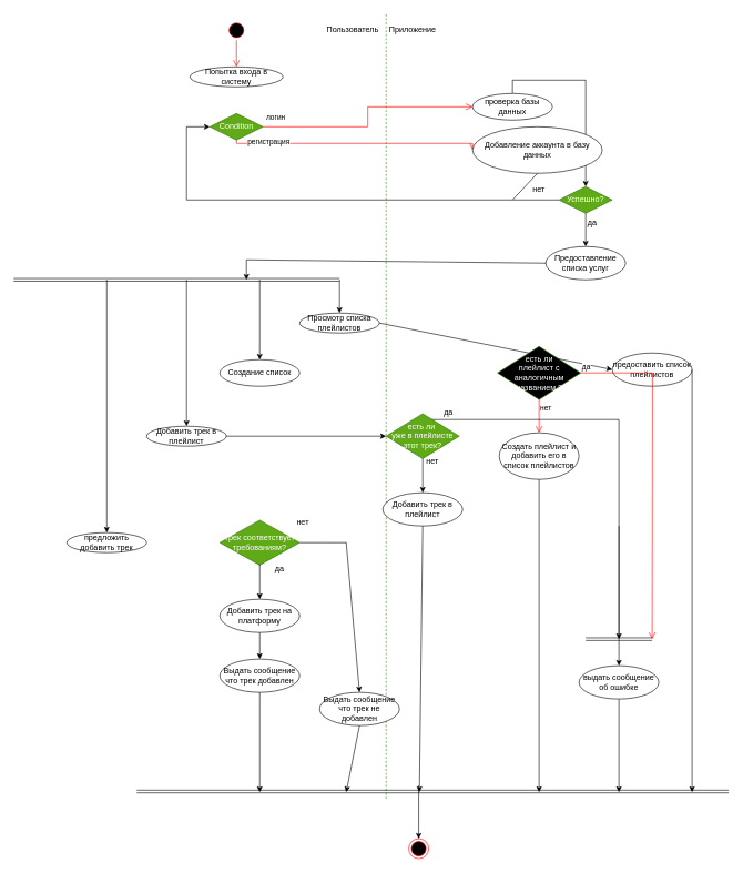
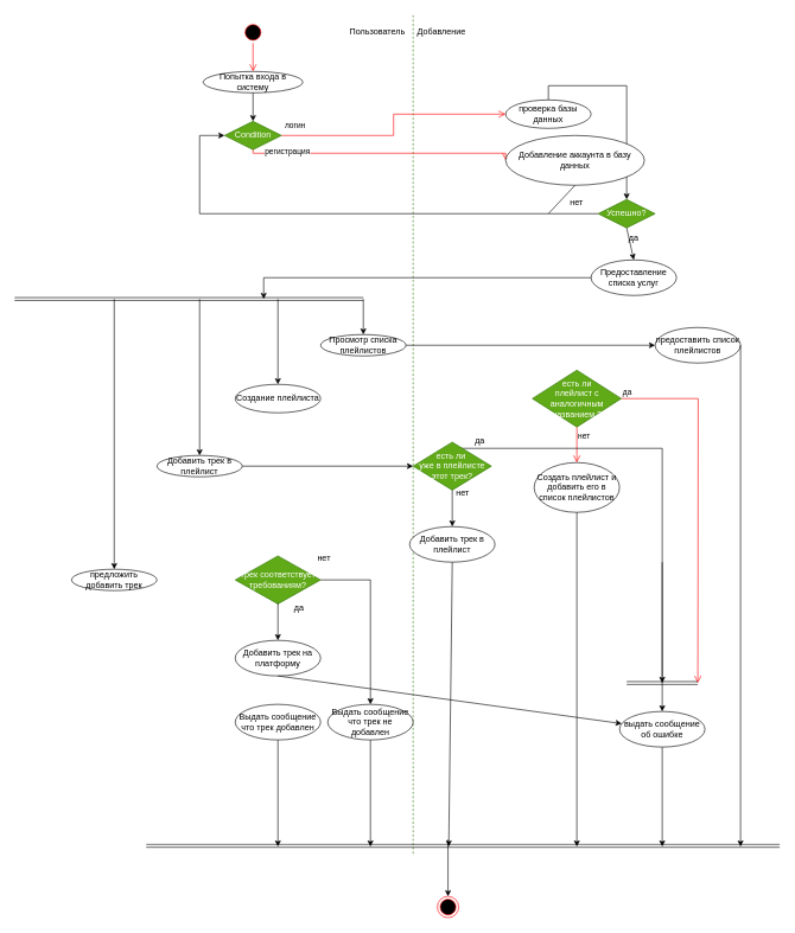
  <mxCell id="0" />
  <mxCell id="1" parent="0" />
  <mxCell id="2" value="" style="endArrow=none;dashed=1;html=1;rounded=0;fillColor=#60a917;strokeColor=#2D7600;" parent="1" edge="1"><mxGeometry width="50" height="50" relative="1" as="geometry"><mxPoint x="580" y="1200" as="sourcePoint" /><mxPoint x="580" as="targetPoint" y="20" /></mxGeometry></mxCell>
  <mxCell id="3" value="Пользователь" style="text;html=1;strokeColor=none;fillColor=none;align=center;verticalAlign=middle;whiteSpace=wrap;rounded=0;" parent="1" vertex="1"><mxGeometry x="500" y="30" width="60" height="30" as="geometry" /></mxCell>
- <mxCell id="4" value="Приложение" style="text;html=1;strokeColor=none;fillColor=none;align=center;verticalAlign=middle;whiteSpace=wrap;rounded=0;" parent="1" vertex="1"><mxGeometry x="590" y="30" width="60" height="30" as="geometry" /></mxCell>
+ <mxCell id="4" value="Добавление" style="text;html=1;strokeColor=none;fillColor=none;align=center;verticalAlign=middle;whiteSpace=wrap;rounded=0;" parent="1" vertex="1"><mxGeometry x="590" y="30" width="60" height="30" as="geometry" /></mxCell>
  <mxCell id="5" value="Попытка входа в систему" style="ellipse;whiteSpace=wrap;html=1;" parent="1" vertex="1"><mxGeometry x="285" y="100" width="140" height="30" as="geometry" /></mxCell>
  <mxCell id="6" value="" style="ellipse;html=1;shape=startState;fillColor=#000000;strokeColor=#ff0000;" parent="1" vertex="1"><mxGeometry x="340" y="30" width="30" height="30" as="geometry" /></mxCell>
  <mxCell id="7" value="" style="edgeStyle=orthogonalEdgeStyle;html=1;verticalAlign=bottom;endArrow=open;endSize=8;strokeColor=#ff0000;rounded=0;entryX=0.5;entryY=0;entryDx=0;entryDy=0;" parent="1" source="6" target="5" edge="1"><mxGeometry relative="1" as="geometry"><mxPoint x="355" y="120" as="targetPoint" /></mxGeometry></mxCell>
  <mxCell id="8" value="Condition" style="rhombus;whiteSpace=wrap;html=1;fillColor=#60a917;strokeColor=#2D7600;fontColor=#ffffff;" parent="1" vertex="1"><mxGeometry x="315" y="170" width="80" height="40" as="geometry" /></mxCell>
  <mxCell id="9" value="логин" style="edgeStyle=orthogonalEdgeStyle;html=1;align=left;verticalAlign=bottom;endArrow=open;endSize=8;strokeColor=#ff0000;rounded=0;exitX=0.5;exitY=1;exitDx=0;exitDy=0;entryX=0;entryY=0.5;entryDx=0;entryDy=0;" parent="1" source="8" target="14" edge="1"><mxGeometry x="-0.741" y="30" relative="1" as="geometry"><mxPoint x="680" y="220" as="targetPoint" /><mxPoint x="400" y="190" as="sourcePoint" /><Array as="points"><mxPoint x="355" y="215" /></Array><mxPoint as="offset" /></mxGeometry></mxCell>
  <mxCell id="10" value="регистрация&lt;br&gt;" style="edgeStyle=orthogonalEdgeStyle;html=1;align=left;verticalAlign=top;endArrow=open;endSize=8;strokeColor=#ff0000;rounded=0;entryX=0;entryY=0.5;entryDx=0;entryDy=0;" parent="1" source="8" target="13" edge="1"><mxGeometry x="-1" y="-27" relative="1" as="geometry"><mxPoint x="680" y="190" as="targetPoint" /><mxPoint x="-25" y="-17" as="offset" /></mxGeometry></mxCell>
+ <mxCell id="11" value="" style="endArrow=classic;html=1;rounded=0;exitX=0.5;exitY=1;exitDx=0;exitDy=0;entryX=0.5;entryY=0;entryDx=0;entryDy=0;" parent="1" source="5" target="8" edge="1"><mxGeometry width="50" height="50" relative="1" as="geometry"><mxPoint x="580" y="270" as="sourcePoint" /><mxPoint x="630" y="220" as="targetPoint" /></mxGeometry></mxCell>
  <mxCell id="12" style="edgeStyle=orthogonalEdgeStyle;rounded=0;orthogonalLoop=1;jettySize=auto;html=1;exitX=0.5;exitY=0;exitDx=0;exitDy=0;entryX=0.5;entryY=0;entryDx=0;entryDy=0;" parent="1" source="13" target="16" edge="1"><mxGeometry relative="1" as="geometry"><mxPoint x="890" y="70" as="targetPoint" /></mxGeometry></mxCell>
  <mxCell id="13" value="проверка базы данных" style="ellipse;whiteSpace=wrap;html=1;" parent="1" vertex="1"><mxGeometry x="710" y="140" width="120" height="40" as="geometry" /></mxCell>
  <mxCell id="14" value="Добавление аккаунта в базу данных" style="ellipse;whiteSpace=wrap;html=1;" parent="1" vertex="1"><mxGeometry x="710" y="190" width="195" height="70" as="geometry" /></mxCell>
  <mxCell id="15" value="" style="endArrow=classic;html=1;rounded=0;exitX=0.5;exitY=1;exitDx=0;exitDy=0;entryX=0;entryY=0.5;entryDx=0;entryDy=0;" parent="1" source="14" target="8" edge="1"><mxGeometry width="50" height="50" relative="1" as="geometry"><mxPoint x="580" y="330" as="sourcePoint" /><mxPoint x="280" y="150" as="targetPoint" /><Array as="points"><mxPoint x="770" y="300" /><mxPoint x="280" y="300" /><mxPoint x="280" y="190" /></Array></mxGeometry></mxCell>
  <mxCell id="16" value="Успешно?" style="rhombus;whiteSpace=wrap;html=1;fillColor=#60a917;strokeColor=#2D7600;fontColor=#ffffff;" parent="1" vertex="1"><mxGeometry x="840" y="280" width="80" height="40" as="geometry" /></mxCell>
  <mxCell id="17" value="нет" style="text;html=1;strokeColor=none;fillColor=none;align=center;verticalAlign=middle;whiteSpace=wrap;rounded=0;" parent="1" vertex="1"><mxGeometry x="780" y="270" width="60" height="30" as="geometry" /></mxCell>
  <mxCell id="18" value="" style="endArrow=none;html=1;rounded=0;entryX=0;entryY=0.5;entryDx=0;entryDy=0;" parent="1" target="16" edge="1"><mxGeometry width="50" height="50" relative="1" as="geometry"><mxPoint x="770" y="300" as="sourcePoint" /><mxPoint x="640" y="280" as="targetPoint" /></mxGeometry></mxCell>
  <mxCell id="19" value="" style="endArrow=classic;html=1;rounded=0;exitX=0.5;exitY=1;exitDx=0;exitDy=0;entryX=0.5;entryY=0;entryDx=0;entryDy=0;" parent="1" source="16" target="21" edge="1"><mxGeometry width="50" height="50" relative="1" as="geometry"><mxPoint x="590" y="330" as="sourcePoint" /><mxPoint x="880" y="380" as="targetPoint" /></mxGeometry></mxCell>
  <mxCell id="20" value="да" style="text;html=1;strokeColor=none;fillColor=none;align=center;verticalAlign=middle;whiteSpace=wrap;rounded=0;" parent="1" vertex="1"><mxGeometry x="860" y="320" width="60" height="30" as="geometry" /></mxCell>
- <mxCell id="21" value="Предоставление списка услуг" style="ellipse;whiteSpace=wrap;html=1;" parent="1" vertex="1"><mxGeometry x="820" y="370" width="120" height="50" as="geometry" /></mxCell>
+ <mxCell id="21" value="Предоставление списка услуг" style="ellipse;whiteSpace=wrap;html=1;" parent="1" vertex="1"><mxGeometry x="830" y="365" width="120" height="50" as="geometry" /></mxCell>
  <mxCell id="22" value="" style="endArrow=classic;html=1;rounded=0;exitX=0;exitY=0.5;exitDx=0;exitDy=0;" parent="1" source="21" edge="1"><mxGeometry width="50" height="50" relative="1" as="geometry"><mxPoint x="590" y="320" as="sourcePoint" /><mxPoint x="370" y="420" as="targetPoint" /><Array as="points"><mxPoint x="370" y="390" /></Array></mxGeometry></mxCell>
  <mxCell id="23" value="" style="shape=link;html=1;rounded=0;" parent="1" edge="1"><mxGeometry width="100" relative="1" as="geometry"><mxPoint x="20" y="420" as="sourcePoint" /><mxPoint x="510" y="420" as="targetPoint" /></mxGeometry></mxCell>
  <mxCell id="24" value="" style="endArrow=classic;html=1;rounded=0;entryX=0.5;entryY=0;entryDx=0;entryDy=0;" parent="1" target="25" edge="1"><mxGeometry width="50" height="50" relative="1" as="geometry"><mxPoint x="510" y="420" as="sourcePoint" /><mxPoint x="470" y="480" as="targetPoint" /></mxGeometry></mxCell>
  <mxCell id="25" value="Просмотр списка плейлистов" style="ellipse;whiteSpace=wrap;html=1;" parent="1" vertex="1"><mxGeometry x="450" y="470" width="120" height="30" as="geometry" /></mxCell>
  <mxCell id="26" value="" style="endArrow=classic;html=1;rounded=0;entryX=0.5;entryY=0;entryDx=0;entryDy=0;" parent="1" target="27" edge="1"><mxGeometry width="50" height="50" relative="1" as="geometry"><mxPoint x="280" y="420" as="sourcePoint" /><mxPoint x="280" y="470" as="targetPoint" /></mxGeometry></mxCell>
  <mxCell id="27" value="Добавить трек в плейлист" style="ellipse;whiteSpace=wrap;html=1;" parent="1" vertex="1"><mxGeometry x="220" y="640" width="120" height="30" as="geometry" /></mxCell>
  <mxCell id="28" value="" style="endArrow=classic;html=1;rounded=0;" parent="1" target="29" edge="1"><mxGeometry width="50" height="50" relative="1" as="geometry"><mxPoint x="390" y="420" as="sourcePoint" /><mxPoint x="340" y="490" as="targetPoint" /></mxGeometry></mxCell>
- <mxCell id="29" value="Создание список" style="ellipse;whiteSpace=wrap;html=1;" parent="1" vertex="1"><mxGeometry x="330" y="540" width="120" height="40" as="geometry" /></mxCell>
+ <mxCell id="29" value="Создание плейлиста" style="ellipse;whiteSpace=wrap;html=1;" parent="1" vertex="1"><mxGeometry x="330" y="540" width="120" height="40" as="geometry" /></mxCell>
  <mxCell id="30" value="" style="endArrow=classic;html=1;rounded=0;exitX=1;exitY=0.5;exitDx=0;exitDy=0;entryX=0;entryY=0.5;entryDx=0;entryDy=0;" parent="1" source="25" target="31" edge="1"><mxGeometry width="50" height="50" relative="1" as="geometry"><mxPoint x="590" y="570" as="sourcePoint" /><mxPoint x="780" y="485" as="targetPoint" /></mxGeometry></mxCell>
- <mxCell id="31" value="предоставить список плейлистов" style="ellipse;whiteSpace=wrap;html=1;" parent="1" vertex="1"><mxGeometry x="920" y="530" width="120" height="50" as="geometry" /></mxCell>
- <mxCell id="32" value="есть ли &lt;br&gt;плейлист с аналогичным названием ?" style="rhombus;whiteSpace=wrap;html=1;fillColor=#000000;strokeColor=#2D7600;fontColor=#ffffff;" parent="1" vertex="1"><mxGeometry x="747.5" y="520" width="125" height="80" as="geometry" /></mxCell>
+ <mxCell id="31" value="предоставить список плейлистов" style="ellipse;whiteSpace=wrap;html=1;" parent="1" vertex="1"><mxGeometry x="920" y="460" width="120" height="50" as="geometry" /></mxCell>
+ <mxCell id="32" value="есть ли &lt;br&gt;плейлист с аналогичным названием ?" style="rhombus;whiteSpace=wrap;html=1;fillColor=#60a917;strokeColor=#2D7600;fontColor=#ffffff;" parent="1" vertex="1"><mxGeometry x="747.5" y="520" width="125" height="80" as="geometry" /></mxCell>
  <mxCell id="33" value="да" style="edgeStyle=orthogonalEdgeStyle;html=1;align=left;verticalAlign=bottom;endArrow=open;endSize=8;strokeColor=#ff0000;rounded=0;" parent="1" source="32" edge="1"><mxGeometry x="-1" relative="1" as="geometry"><mxPoint x="980" y="960" as="targetPoint" /></mxGeometry></mxCell>
  <mxCell id="34" value="нет" style="edgeStyle=orthogonalEdgeStyle;html=1;align=left;verticalAlign=top;endArrow=open;endSize=8;strokeColor=#ff0000;rounded=0;entryX=0.5;entryY=0;entryDx=0;entryDy=0;" parent="1" source="32" target="40" edge="1"><mxGeometry x="-1" relative="1" as="geometry"><mxPoint x="705" y="650" as="targetPoint" /></mxGeometry></mxCell>
  <mxCell id="35" value="" style="ellipse;html=1;shape=endState;fillColor=#000000;strokeColor=#ff0000;" parent="1" vertex="1"><mxGeometry x="614" y="1260" width="30" height="30" as="geometry" /></mxCell>
  <mxCell id="36" value="" style="shape=link;html=1;rounded=0;" parent="1" edge="1"><mxGeometry width="100" relative="1" as="geometry"><mxPoint x="205" y="1189" as="sourcePoint" /><mxPoint x="1095" y="1189" as="targetPoint" /></mxGeometry></mxCell>
  <mxCell id="37" value="" style="endArrow=classic;html=1;rounded=0;entryX=0.5;entryY=0;entryDx=0;entryDy=0;" parent="1" target="35" edge="1"><mxGeometry width="50" height="50" relative="1" as="geometry"><mxPoint x="629" y="1180" as="sourcePoint" /><mxPoint x="640" y="750" as="targetPoint" /></mxGeometry></mxCell>
  <mxCell id="38" style="edgeStyle=orthogonalEdgeStyle;rounded=0;orthogonalLoop=1;jettySize=auto;html=1;" parent="1" source="39" edge="1"><mxGeometry relative="1" as="geometry"><mxPoint x="930" y="1190" as="targetPoint" /></mxGeometry></mxCell>
  <mxCell id="39" value="выдать сообщение об ошибке" style="ellipse;whiteSpace=wrap;html=1;" parent="1" vertex="1"><mxGeometry x="870" y="1000" width="120" height="50" as="geometry" /></mxCell>
  <mxCell id="40" value="Создать плейлист и добавить его в список плейлистов" style="ellipse;whiteSpace=wrap;html=1;" parent="1" vertex="1"><mxGeometry x="750" y="650" width="120" height="70" as="geometry" /></mxCell>
  <mxCell id="41" value="" style="endArrow=classic;html=1;rounded=0;exitX=0.5;exitY=1;exitDx=0;exitDy=0;" parent="1" source="40" edge="1"><mxGeometry width="50" height="50" relative="1" as="geometry"><mxPoint x="610" y="760" as="sourcePoint" /><mxPoint x="810" y="1190" as="targetPoint" /></mxGeometry></mxCell>
  <mxCell id="42" value="" style="endArrow=classic;html=1;rounded=0;exitX=1;exitY=0.5;exitDx=0;exitDy=0;" parent="1" source="27" target="44" edge="1"><mxGeometry width="50" height="50" relative="1" as="geometry"><mxPoint x="610" y="670" as="sourcePoint" /><mxPoint x="610" y="650" as="targetPoint" /></mxGeometry></mxCell>
  <mxCell id="43" style="edgeStyle=orthogonalEdgeStyle;rounded=0;orthogonalLoop=1;jettySize=auto;html=1;exitX=0.605;exitY=0.145;exitDx=0;exitDy=0;exitPerimeter=0;" parent="1" source="44" edge="1"><mxGeometry relative="1" as="geometry"><mxPoint x="930" y="960" as="targetPoint" /><Array as="points"><mxPoint x="635" y="631" /><mxPoint x="635" y="630" /><mxPoint x="930" y="630" /></Array></mxGeometry></mxCell>
  <mxCell id="44" value="есть ли&amp;nbsp;&lt;br&gt;уже в плейлисте этот трек?" style="rhombus;whiteSpace=wrap;html=1;fillColor=#60a917;strokeColor=#2D7600;fontColor=#ffffff;" parent="1" vertex="1"><mxGeometry x="580" y="621.25" width="110" height="67.5" as="geometry" /></mxCell>
  <mxCell id="45" value="" style="shape=link;html=1;rounded=0;" parent="1" edge="1"><mxGeometry width="100" relative="1" as="geometry"><mxPoint x="880" y="960" as="sourcePoint" /><mxPoint x="980" y="960" as="targetPoint" /></mxGeometry></mxCell>
  <mxCell id="46" value="" style="endArrow=classic;html=1;rounded=0;entryX=0.5;entryY=0;entryDx=0;entryDy=0;" parent="1" target="39" edge="1"><mxGeometry width="50" height="50" relative="1" as="geometry"><mxPoint x="930" y="790" as="sourcePoint" /><mxPoint x="660" y="710" as="targetPoint" /></mxGeometry></mxCell>
  <mxCell id="47" value="да" style="text;html=1;strokeColor=none;fillColor=none;align=center;verticalAlign=middle;whiteSpace=wrap;rounded=0;" parent="1" vertex="1"><mxGeometry x="644" y="605" width="60" height="30" as="geometry" /></mxCell>
  <mxCell id="48" value="" style="endArrow=classic;html=1;rounded=0;exitX=0.5;exitY=1;exitDx=0;exitDy=0;entryX=0.5;entryY=0;entryDx=0;entryDy=0;" parent="1" source="44" target="50" edge="1"><mxGeometry width="50" height="50" relative="1" as="geometry"><mxPoint x="610" y="760" as="sourcePoint" /><mxPoint x="635" y="720" as="targetPoint" /></mxGeometry></mxCell>
  <mxCell id="49" value="нет" style="text;html=1;strokeColor=none;fillColor=none;align=center;verticalAlign=middle;whiteSpace=wrap;rounded=0;" parent="1" vertex="1"><mxGeometry x="620" y="677.5" width="60" height="30" as="geometry" /></mxCell>
  <mxCell id="50" value="Добавить трек в плейлист" style="ellipse;whiteSpace=wrap;html=1;" parent="1" vertex="1"><mxGeometry x="575" y="740" width="120" height="50" as="geometry" /></mxCell>
  <mxCell id="51" value="" style="endArrow=classic;html=1;rounded=0;exitX=0.5;exitY=1;exitDx=0;exitDy=0;" parent="1" source="50" edge="1"><mxGeometry width="50" height="50" relative="1" as="geometry"><mxPoint x="610" y="750" as="sourcePoint" /><mxPoint x="630" y="1190" as="targetPoint" /></mxGeometry></mxCell>
  <mxCell id="52" value="" style="endArrow=classic;html=1;rounded=0;exitX=1;exitY=0.5;exitDx=0;exitDy=0;" edge="1" parent="1" source="31"><mxGeometry width="50" height="50" relative="1" as="geometry"><mxPoint x="1090" y="510" as="sourcePoint" /><mxPoint x="1040" y="1190" as="targetPoint" /></mxGeometry></mxCell>
  <mxCell id="53" value="предложить добавить трек" style="ellipse;whiteSpace=wrap;html=1;" vertex="1" parent="1"><mxGeometry x="100" y="800" width="120" height="30" as="geometry" /></mxCell>
  <mxCell id="54" value="" style="endArrow=classic;html=1;rounded=0;" edge="1" parent="1" target="53"><mxGeometry width="50" height="50" relative="1" as="geometry"><mxPoint x="160" y="420" as="sourcePoint" /><mxPoint x="290" y="650" as="targetPoint" /></mxGeometry></mxCell>
  <mxCell id="55" value="Трек соответствует требованиям?" style="rhombus;whiteSpace=wrap;html=1;fillColor=#60a917;strokeColor=#2D7600;fontColor=#ffffff;" vertex="1" parent="1"><mxGeometry x="330" y="781.25" width="120" height="67.5" as="geometry" /></mxCell>
  <mxCell id="56" value="да" style="text;html=1;strokeColor=none;fillColor=none;align=center;verticalAlign=middle;whiteSpace=wrap;rounded=0;" vertex="1" parent="1"><mxGeometry x="390" y="840" width="60" height="30" as="geometry" /></mxCell>
  <mxCell id="57" value="нет" style="text;html=1;strokeColor=none;fillColor=none;align=center;verticalAlign=middle;whiteSpace=wrap;rounded=0;" vertex="1" parent="1"><mxGeometry x="425" y="770" width="60" height="30" as="geometry" /></mxCell>
  <mxCell id="58" value="" style="endArrow=classic;html=1;rounded=0;exitX=1;exitY=0.5;exitDx=0;exitDy=0;entryX=0.5;entryY=0;entryDx=0;entryDy=0;" edge="1" parent="1" source="55" target="60"><mxGeometry width="50" height="50" relative="1" as="geometry"><mxPoint x="680" y="870" as="sourcePoint" /><mxPoint x="520" y="980" as="targetPoint" /><Array as="points"><mxPoint x="490" y="815" /><mxPoint x="520" y="815" /></Array></mxGeometry></mxCell>
  <mxCell id="59" value="Добавить трек на платформу" style="ellipse;whiteSpace=wrap;html=1;" vertex="1" parent="1"><mxGeometry x="330" y="900" width="120" height="50" as="geometry" /></mxCell>
- <mxCell id="60" value="Выдать сообщение что трек не добавлен" style="ellipse;whiteSpace=wrap;html=1;" vertex="1" parent="1"><mxGeometry x="480" y="1040" width="120" height="50" as="geometry" /></mxCell>
+ <mxCell id="60" value="Выдать сообщение что трек не добавлен" style="ellipse;whiteSpace=wrap;html=1;" vertex="1" parent="1"><mxGeometry x="460" y="990" width="120" height="50" as="geometry" /></mxCell>
  <mxCell id="61" value="" style="endArrow=classic;html=1;rounded=0;exitX=0.5;exitY=1;exitDx=0;exitDy=0;" edge="1" parent="1" source="60"><mxGeometry width="50" height="50" relative="1" as="geometry"><mxPoint x="500" y="1110" as="sourcePoint" /><mxPoint x="520" y="1190" as="targetPoint" /></mxGeometry></mxCell>
  <mxCell id="62" value="" style="endArrow=classic;html=1;rounded=0;exitX=0;exitY=0.25;exitDx=0;exitDy=0;" edge="1" parent="1" source="56" target="59"><mxGeometry width="50" height="50" relative="1" as="geometry"><mxPoint x="460" y="1010" as="sourcePoint" /><mxPoint x="510" y="960" as="targetPoint" /></mxGeometry></mxCell>
  <mxCell id="63" value="Выдать сообщение что трек добавлен" style="ellipse;whiteSpace=wrap;html=1;" vertex="1" parent="1"><mxGeometry x="330" y="990" width="120" height="50" as="geometry" /></mxCell>
- <mxCell id="64" value="" style="endArrow=classic;html=1;rounded=0;exitX=0.5;exitY=1;exitDx=0;exitDy=0;entryX=0.5;entryY=0;entryDx=0;entryDy=0;" edge="1" parent="1" source="59" target="63"><mxGeometry width="50" height="50" relative="1" as="geometry"><mxPoint x="450" y="1020" as="sourcePoint" /><mxPoint x="500" y="970" as="targetPoint" /></mxGeometry></mxCell>
+ <mxCell id="64" value="" style="endArrow=classic;html=1;rounded=0;exitX=0.5;exitY=1;exitDx=0;exitDy=0;" edge="1" parent="1" source="59" target="39"><mxGeometry width="50" height="50" relative="1" as="geometry"><mxPoint x="450" y="1020" as="sourcePoint" /><mxPoint x="500" y="970" as="targetPoint" /></mxGeometry></mxCell>
  <mxCell id="65" value="" style="endArrow=classic;html=1;rounded=0;exitX=0.5;exitY=1;exitDx=0;exitDy=0;" edge="1" parent="1" source="63"><mxGeometry width="50" height="50" relative="1" as="geometry"><mxPoint x="450" y="1020" as="sourcePoint" /><mxPoint x="390" y="1190" as="targetPoint" /></mxGeometry></mxCell>
